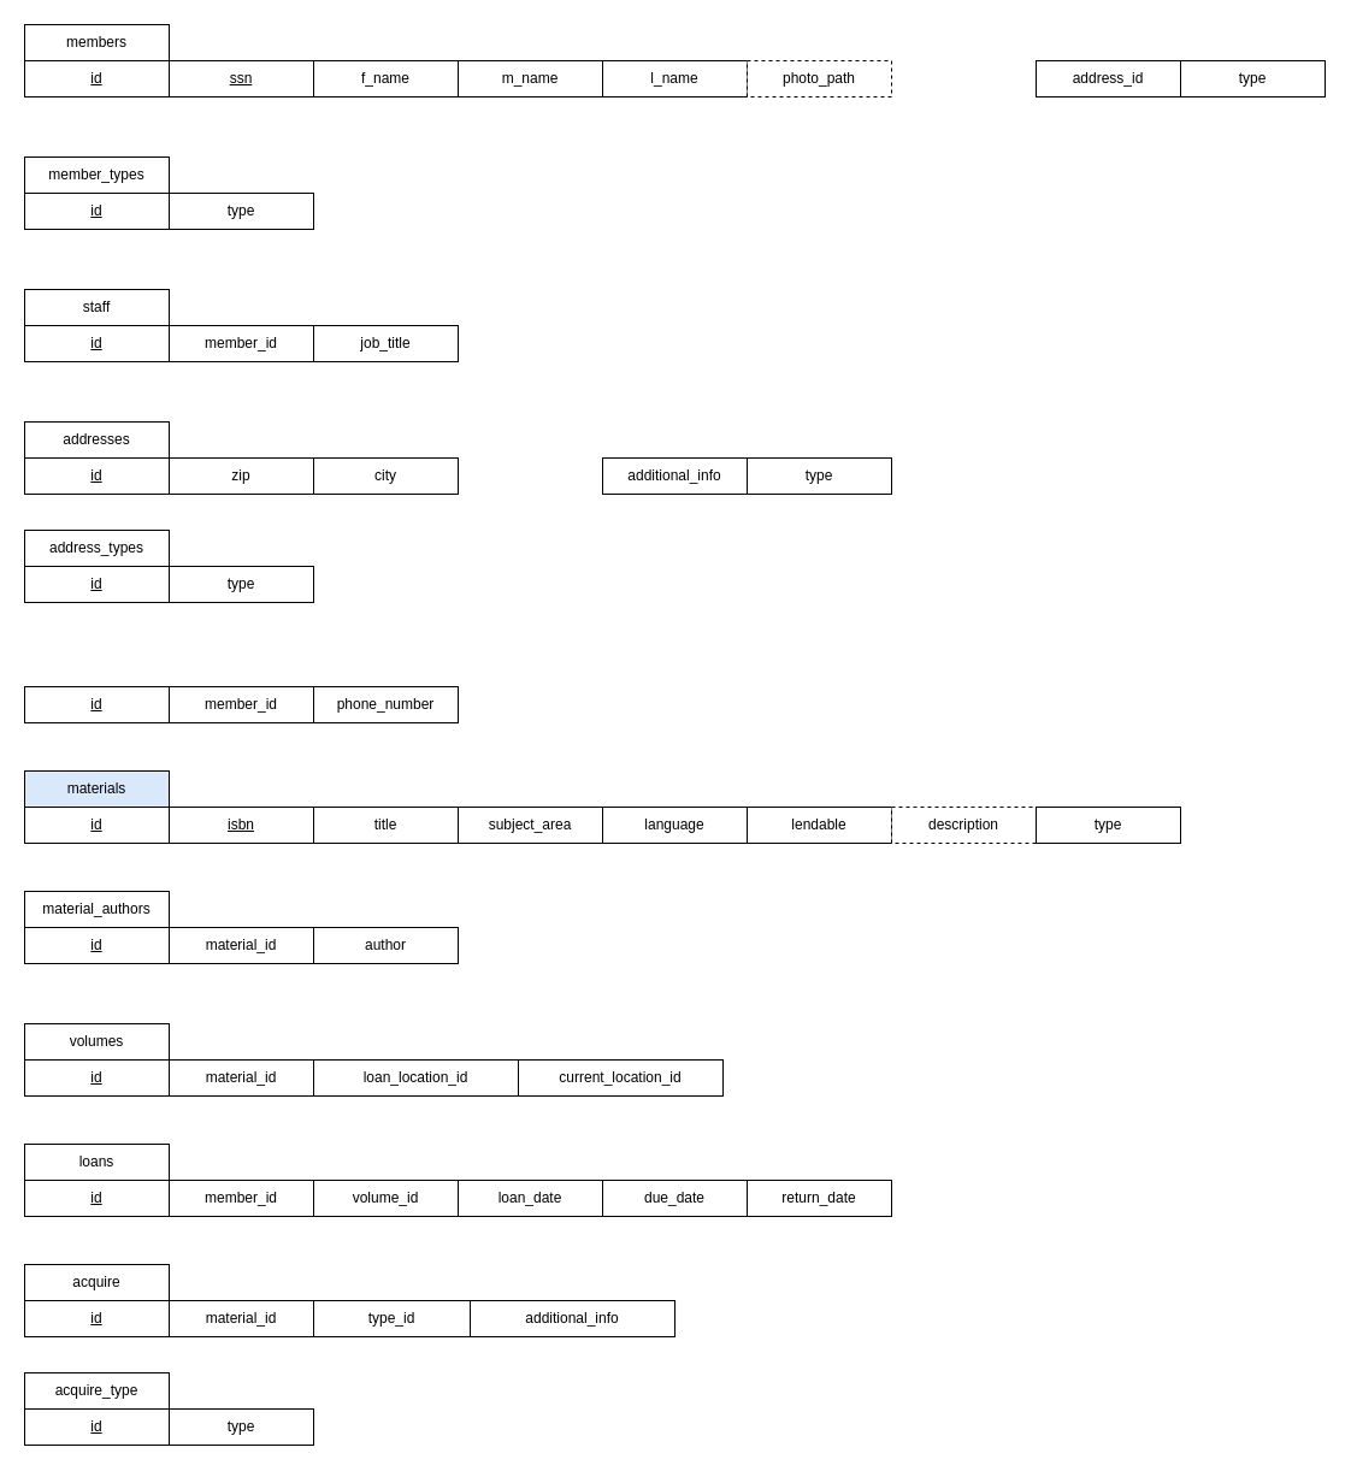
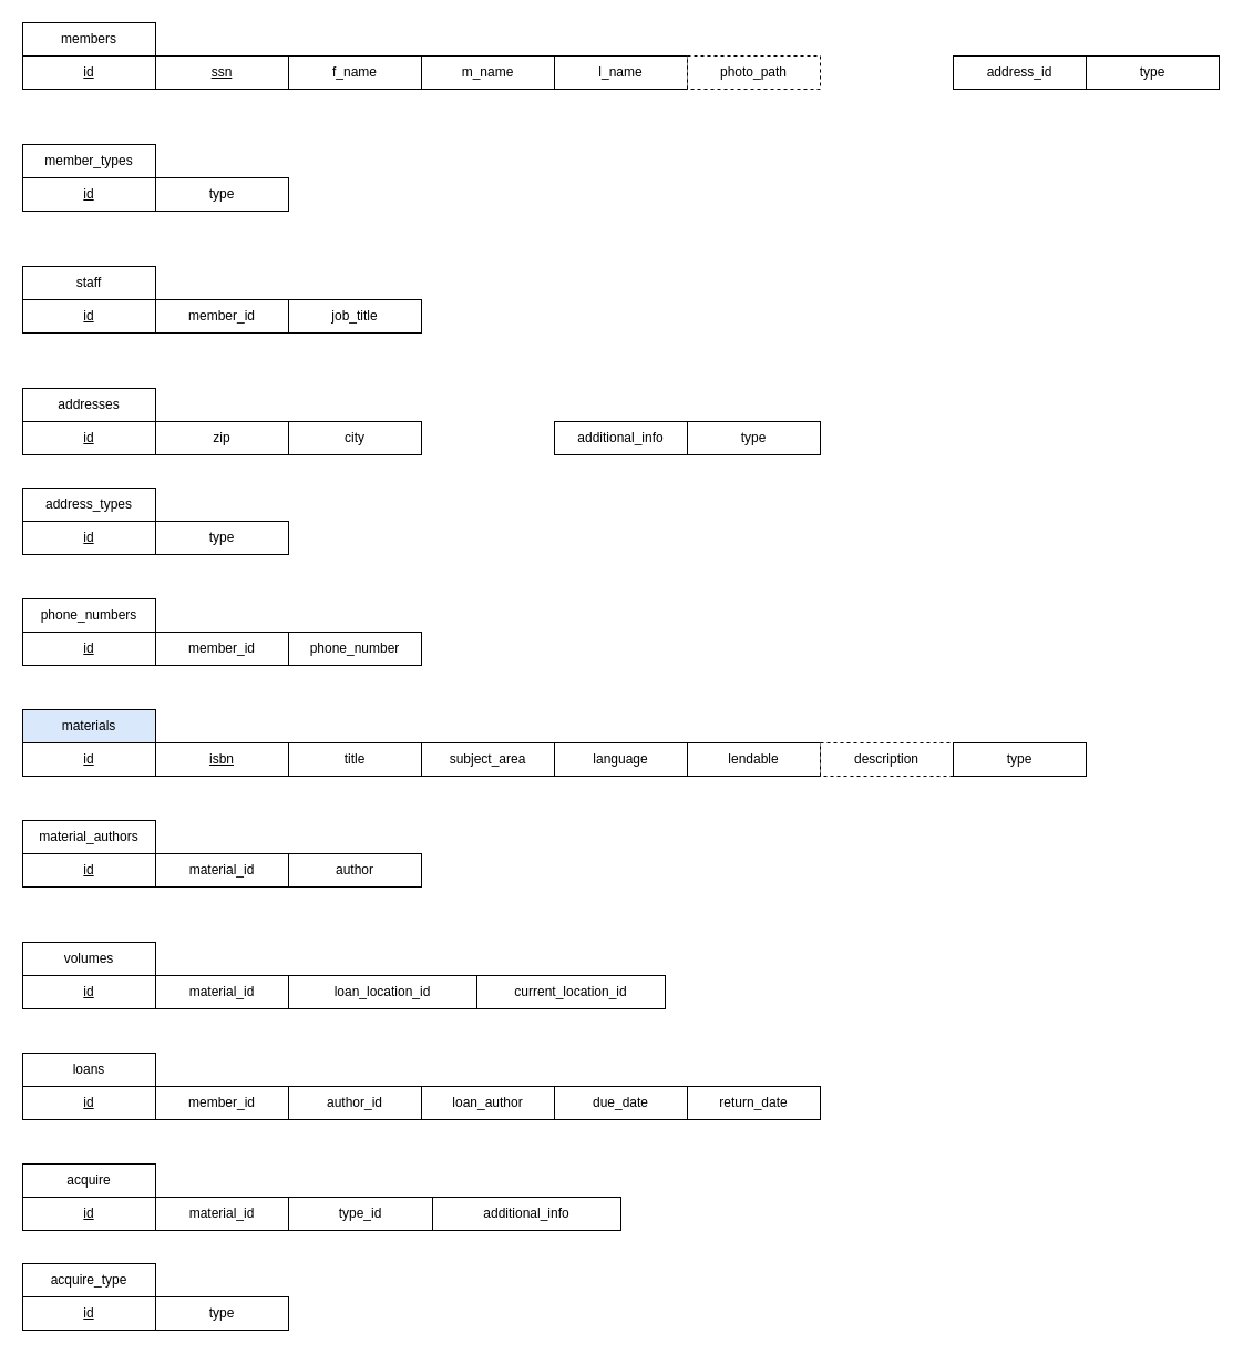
  <mxCell id="0" />
  <mxCell id="1" parent="0" />
  <mxCell id="2" value="members" style="rounded=0;whiteSpace=wrap;html=1;" vertex="1" parent="1"><mxGeometry x="20" y="20" width="120" height="30" as="geometry" /></mxCell>
  <mxCell id="3" value="&lt;u&gt;id&lt;/u&gt;" style="rounded=0;whiteSpace=wrap;html=1;" vertex="1" parent="1"><mxGeometry x="20" y="50" width="120" height="30" as="geometry" /></mxCell>
  <mxCell id="4" value="&lt;div&gt;&lt;u&gt;ssn&lt;/u&gt;&lt;/div&gt;" style="rounded=0;whiteSpace=wrap;html=1;" vertex="1" parent="1"><mxGeometry x="140" y="50" width="120" height="30" as="geometry" /></mxCell>
  <mxCell id="5" value="f_name" style="rounded=0;whiteSpace=wrap;html=1;" vertex="1" parent="1"><mxGeometry x="260" y="50" width="120" height="30" as="geometry" /></mxCell>
  <mxCell id="6" value="m_name" style="rounded=0;whiteSpace=wrap;html=1;" vertex="1" parent="1"><mxGeometry x="380" y="50" width="120" height="30" as="geometry" /></mxCell>
  <mxCell id="7" value="l_name" style="rounded=0;whiteSpace=wrap;html=1;" vertex="1" parent="1"><mxGeometry x="500" y="50" width="120" height="30" as="geometry" /></mxCell>
+ <mxCell id="8" value="phone_numbers" style="rounded=0;whiteSpace=wrap;html=1;" vertex="1" parent="1"><mxGeometry x="20" y="540" width="120" height="30" as="geometry" /></mxCell>
  <mxCell id="9" value="&lt;u&gt;id&lt;/u&gt;" style="rounded=0;whiteSpace=wrap;html=1;" vertex="1" parent="1"><mxGeometry x="20" y="570" width="120" height="30" as="geometry" /></mxCell>
  <mxCell id="10" value="member_id" style="rounded=0;whiteSpace=wrap;html=1;" vertex="1" parent="1"><mxGeometry x="140" y="570" width="120" height="30" as="geometry" /></mxCell>
  <mxCell id="11" value="phone_number" style="rounded=0;whiteSpace=wrap;html=1;" vertex="1" parent="1"><mxGeometry x="260" y="570" width="120" height="30" as="geometry" /></mxCell>
  <mxCell id="12" value="job_title" style="rounded=0;whiteSpace=wrap;html=1;" vertex="1" parent="1"><mxGeometry x="260" y="270" width="120" height="30" as="geometry" /></mxCell>
  <mxCell id="13" value="addresses" style="rounded=0;whiteSpace=wrap;html=1;" vertex="1" parent="1"><mxGeometry x="20" y="350" width="120" height="30" as="geometry" /></mxCell>
  <mxCell id="14" value="&lt;u&gt;id&lt;/u&gt;" style="rounded=0;whiteSpace=wrap;html=1;" vertex="1" parent="1"><mxGeometry x="20" y="380" width="120" height="30" as="geometry" /></mxCell>
  <mxCell id="15" value="address_types" style="rounded=0;whiteSpace=wrap;html=1;" vertex="1" parent="1"><mxGeometry x="20" y="440" width="120" height="30" as="geometry" /></mxCell>
  <mxCell id="16" value="zip" style="rounded=0;whiteSpace=wrap;html=1;" vertex="1" parent="1"><mxGeometry x="140" y="380" width="120" height="30" as="geometry" /></mxCell>
  <mxCell id="17" value="city" style="rounded=0;whiteSpace=wrap;html=1;" vertex="1" parent="1"><mxGeometry x="260" y="380" width="120" height="30" as="geometry" /></mxCell>
  <mxCell id="18" value="additional_info" style="rounded=0;whiteSpace=wrap;html=1;" vertex="1" parent="1"><mxGeometry x="500" y="380" width="120" height="30" as="geometry" /></mxCell>
  <mxCell id="19" value="address_id" style="rounded=0;whiteSpace=wrap;html=1;" vertex="1" parent="1"><mxGeometry x="860" y="50" width="120" height="30" as="geometry" /></mxCell>
  <mxCell id="20" value="photo_path" style="rounded=0;whiteSpace=wrap;html=1;dashed=1;" vertex="1" parent="1"><mxGeometry x="620" y="50" width="120" height="30" as="geometry" /></mxCell>
  <mxCell id="21" value="&lt;div&gt;staff&lt;/div&gt;" style="rounded=0;whiteSpace=wrap;html=1;" vertex="1" parent="1"><mxGeometry x="20" y="240" width="120" height="30" as="geometry" /></mxCell>
  <mxCell id="22" value="&lt;u&gt;id&lt;/u&gt;" style="rounded=0;whiteSpace=wrap;html=1;" vertex="1" parent="1"><mxGeometry x="20" y="270" width="120" height="30" as="geometry" /></mxCell>
  <mxCell id="23" value="member_id" style="rounded=0;whiteSpace=wrap;html=1;" vertex="1" parent="1"><mxGeometry x="140" y="270" width="120" height="30" as="geometry" /></mxCell>
  <mxCell id="24" value="materials" style="rounded=0;whiteSpace=wrap;html=1;fillColor=#dae8fc;" vertex="1" parent="1"><mxGeometry x="20" y="640" width="120" height="30" as="geometry" /></mxCell>
  <mxCell id="25" value="material_authors" style="rounded=0;whiteSpace=wrap;html=1;" vertex="1" parent="1"><mxGeometry x="20" y="740" width="120" height="30" as="geometry" /></mxCell>
  <mxCell id="26" value="&lt;u&gt;id&lt;/u&gt;" style="rounded=0;whiteSpace=wrap;html=1;" vertex="1" parent="1"><mxGeometry x="20" y="670" width="120" height="30" as="geometry" /></mxCell>
  <mxCell id="27" value="&lt;u&gt;isbn&lt;/u&gt;" style="rounded=0;whiteSpace=wrap;html=1;" vertex="1" parent="1"><mxGeometry x="140" y="670" width="120" height="30" as="geometry" /></mxCell>
  <mxCell id="28" value="title" style="rounded=0;whiteSpace=wrap;html=1;" vertex="1" parent="1"><mxGeometry x="260" y="670" width="120" height="30" as="geometry" /></mxCell>
  <mxCell id="29" value="subject_area" style="rounded=0;whiteSpace=wrap;html=1;" vertex="1" parent="1"><mxGeometry x="380" y="670" width="120" height="30" as="geometry" /></mxCell>
  <mxCell id="30" value="language" style="rounded=0;whiteSpace=wrap;html=1;" vertex="1" parent="1"><mxGeometry x="500" y="670" width="120" height="30" as="geometry" /></mxCell>
  <mxCell id="31" value="lendable" style="rounded=0;whiteSpace=wrap;html=1;" vertex="1" parent="1"><mxGeometry x="620" y="670" width="120" height="30" as="geometry" /></mxCell>
  <mxCell id="32" value="description" style="rounded=0;whiteSpace=wrap;html=1;dashed=1;" vertex="1" parent="1"><mxGeometry x="740" y="670" width="120" height="30" as="geometry" /></mxCell>
  <mxCell id="33" value="type" style="rounded=0;whiteSpace=wrap;html=1;" vertex="1" parent="1"><mxGeometry x="860" y="670" width="120" height="30" as="geometry" /></mxCell>
  <mxCell id="34" value="material_id" style="rounded=0;whiteSpace=wrap;html=1;" vertex="1" parent="1"><mxGeometry x="140" y="770" width="120" height="30" as="geometry" /></mxCell>
  <mxCell id="35" value="author" style="rounded=0;whiteSpace=wrap;html=1;" vertex="1" parent="1"><mxGeometry x="260" y="770" width="120" height="30" as="geometry" /></mxCell>
  <mxCell id="36" value="volumes" style="rounded=0;whiteSpace=wrap;html=1;" vertex="1" parent="1"><mxGeometry x="20" y="850" width="120" height="30" as="geometry" /></mxCell>
  <mxCell id="37" value="&lt;u&gt;id&lt;/u&gt;" style="rounded=0;whiteSpace=wrap;html=1;" vertex="1" parent="1"><mxGeometry x="20" y="880" width="120" height="30" as="geometry" /></mxCell>
  <mxCell id="38" value="material_id" style="rounded=0;whiteSpace=wrap;html=1;" vertex="1" parent="1"><mxGeometry x="140" y="880" width="120" height="30" as="geometry" /></mxCell>
  <mxCell id="39" value="&lt;u&gt;id&lt;/u&gt;" style="rounded=0;whiteSpace=wrap;html=1;" vertex="1" parent="1"><mxGeometry x="20" y="770" width="120" height="30" as="geometry" /></mxCell>
  <mxCell id="40" value="loan_location_id" style="rounded=0;whiteSpace=wrap;html=1;" vertex="1" parent="1"><mxGeometry x="260" y="880" width="170" height="30" as="geometry" /></mxCell>
  <mxCell id="41" value="current_location_id" style="rounded=0;whiteSpace=wrap;html=1;" vertex="1" parent="1"><mxGeometry x="430" y="880" width="170" height="30" as="geometry" /></mxCell>
  <mxCell id="42" value="member_types" style="rounded=0;whiteSpace=wrap;html=1;" vertex="1" parent="1"><mxGeometry x="20" y="130" width="120" height="30" as="geometry" /></mxCell>
  <mxCell id="43" value="&lt;u&gt;id&lt;/u&gt;" style="rounded=0;whiteSpace=wrap;html=1;" vertex="1" parent="1"><mxGeometry x="20" y="160" width="120" height="30" as="geometry" /></mxCell>
  <mxCell id="44" value="type" style="rounded=0;whiteSpace=wrap;html=1;" vertex="1" parent="1"><mxGeometry x="140" y="160" width="120" height="30" as="geometry" /></mxCell>
  <mxCell id="45" value="&lt;u&gt;id&lt;/u&gt;" style="rounded=0;whiteSpace=wrap;html=1;" vertex="1" parent="1"><mxGeometry x="20" y="470" width="120" height="30" as="geometry" /></mxCell>
  <mxCell id="46" value="type" style="rounded=0;whiteSpace=wrap;html=1;" vertex="1" parent="1"><mxGeometry x="140" y="470" width="120" height="30" as="geometry" /></mxCell>
  <mxCell id="47" value="type" style="rounded=0;whiteSpace=wrap;html=1;" vertex="1" parent="1"><mxGeometry x="620" y="380" width="120" height="30" as="geometry" /></mxCell>
  <mxCell id="48" value="type" style="rounded=0;whiteSpace=wrap;html=1;" vertex="1" parent="1"><mxGeometry x="980" y="50" width="120" height="30" as="geometry" /></mxCell>
  <mxCell id="49" value="loans" style="rounded=0;whiteSpace=wrap;html=1;" vertex="1" parent="1"><mxGeometry x="20" y="950" width="120" height="30" as="geometry" /></mxCell>
  <mxCell id="50" value="&lt;u&gt;id&lt;/u&gt;" style="rounded=0;whiteSpace=wrap;html=1;" vertex="1" parent="1"><mxGeometry x="20" y="980" width="120" height="30" as="geometry" /></mxCell>
  <mxCell id="51" value="member_id" style="rounded=0;whiteSpace=wrap;html=1;" vertex="1" parent="1"><mxGeometry x="140" y="980" width="120" height="30" as="geometry" /></mxCell>
- <mxCell id="52" value="volume_id" style="rounded=0;whiteSpace=wrap;html=1;" vertex="1" parent="1"><mxGeometry x="260" y="980" width="120" height="30" as="geometry" /></mxCell>
- <mxCell id="53" value="loan_date" style="rounded=0;whiteSpace=wrap;html=1;" vertex="1" parent="1"><mxGeometry x="380" y="980" width="120" height="30" as="geometry" /></mxCell>
+ <mxCell id="52" value="author_id" style="rounded=0;whiteSpace=wrap;html=1;" vertex="1" parent="1"><mxGeometry x="260" y="980" width="120" height="30" as="geometry" /></mxCell>
+ <mxCell id="53" value="loan_author" style="rounded=0;whiteSpace=wrap;html=1;" vertex="1" parent="1"><mxGeometry x="380" y="980" width="120" height="30" as="geometry" /></mxCell>
  <mxCell id="54" value="due_date" style="rounded=0;whiteSpace=wrap;html=1;" vertex="1" parent="1"><mxGeometry x="500" y="980" width="120" height="30" as="geometry" /></mxCell>
  <mxCell id="55" value="return_date" style="rounded=0;whiteSpace=wrap;html=1;" vertex="1" parent="1"><mxGeometry x="620" y="980" width="120" height="30" as="geometry" /></mxCell>
  <mxCell id="56" value="acquire" style="rounded=0;whiteSpace=wrap;html=1;" vertex="1" parent="1"><mxGeometry x="20" y="1050" width="120" height="30" as="geometry" /></mxCell>
  <mxCell id="57" value="&lt;u&gt;id&lt;/u&gt;" style="rounded=0;whiteSpace=wrap;html=1;" vertex="1" parent="1"><mxGeometry x="20" y="1080" width="120" height="30" as="geometry" /></mxCell>
  <mxCell id="58" value="material_id" style="rounded=0;whiteSpace=wrap;html=1;" vertex="1" parent="1"><mxGeometry x="140" y="1080" width="120" height="30" as="geometry" /></mxCell>
  <mxCell id="59" value="type_id" style="rounded=0;whiteSpace=wrap;html=1;" vertex="1" parent="1"><mxGeometry x="260" y="1080" width="130" height="30" as="geometry" /></mxCell>
  <mxCell id="60" value="additional_info" style="rounded=0;whiteSpace=wrap;html=1;" vertex="1" parent="1"><mxGeometry x="390" y="1080" width="170" height="30" as="geometry" /></mxCell>
  <mxCell id="61" value="&lt;div&gt;acquire_type&lt;/div&gt;" style="rounded=0;whiteSpace=wrap;html=1;" vertex="1" parent="1"><mxGeometry x="20" y="1140" width="120" height="30" as="geometry" /></mxCell>
  <mxCell id="62" value="&lt;u&gt;id&lt;/u&gt;" style="rounded=0;whiteSpace=wrap;html=1;" vertex="1" parent="1"><mxGeometry x="20" y="1170" width="120" height="30" as="geometry" /></mxCell>
  <mxCell id="63" value="type" style="rounded=0;whiteSpace=wrap;html=1;" vertex="1" parent="1"><mxGeometry x="140" y="1170" width="120" height="30" as="geometry" /></mxCell>
